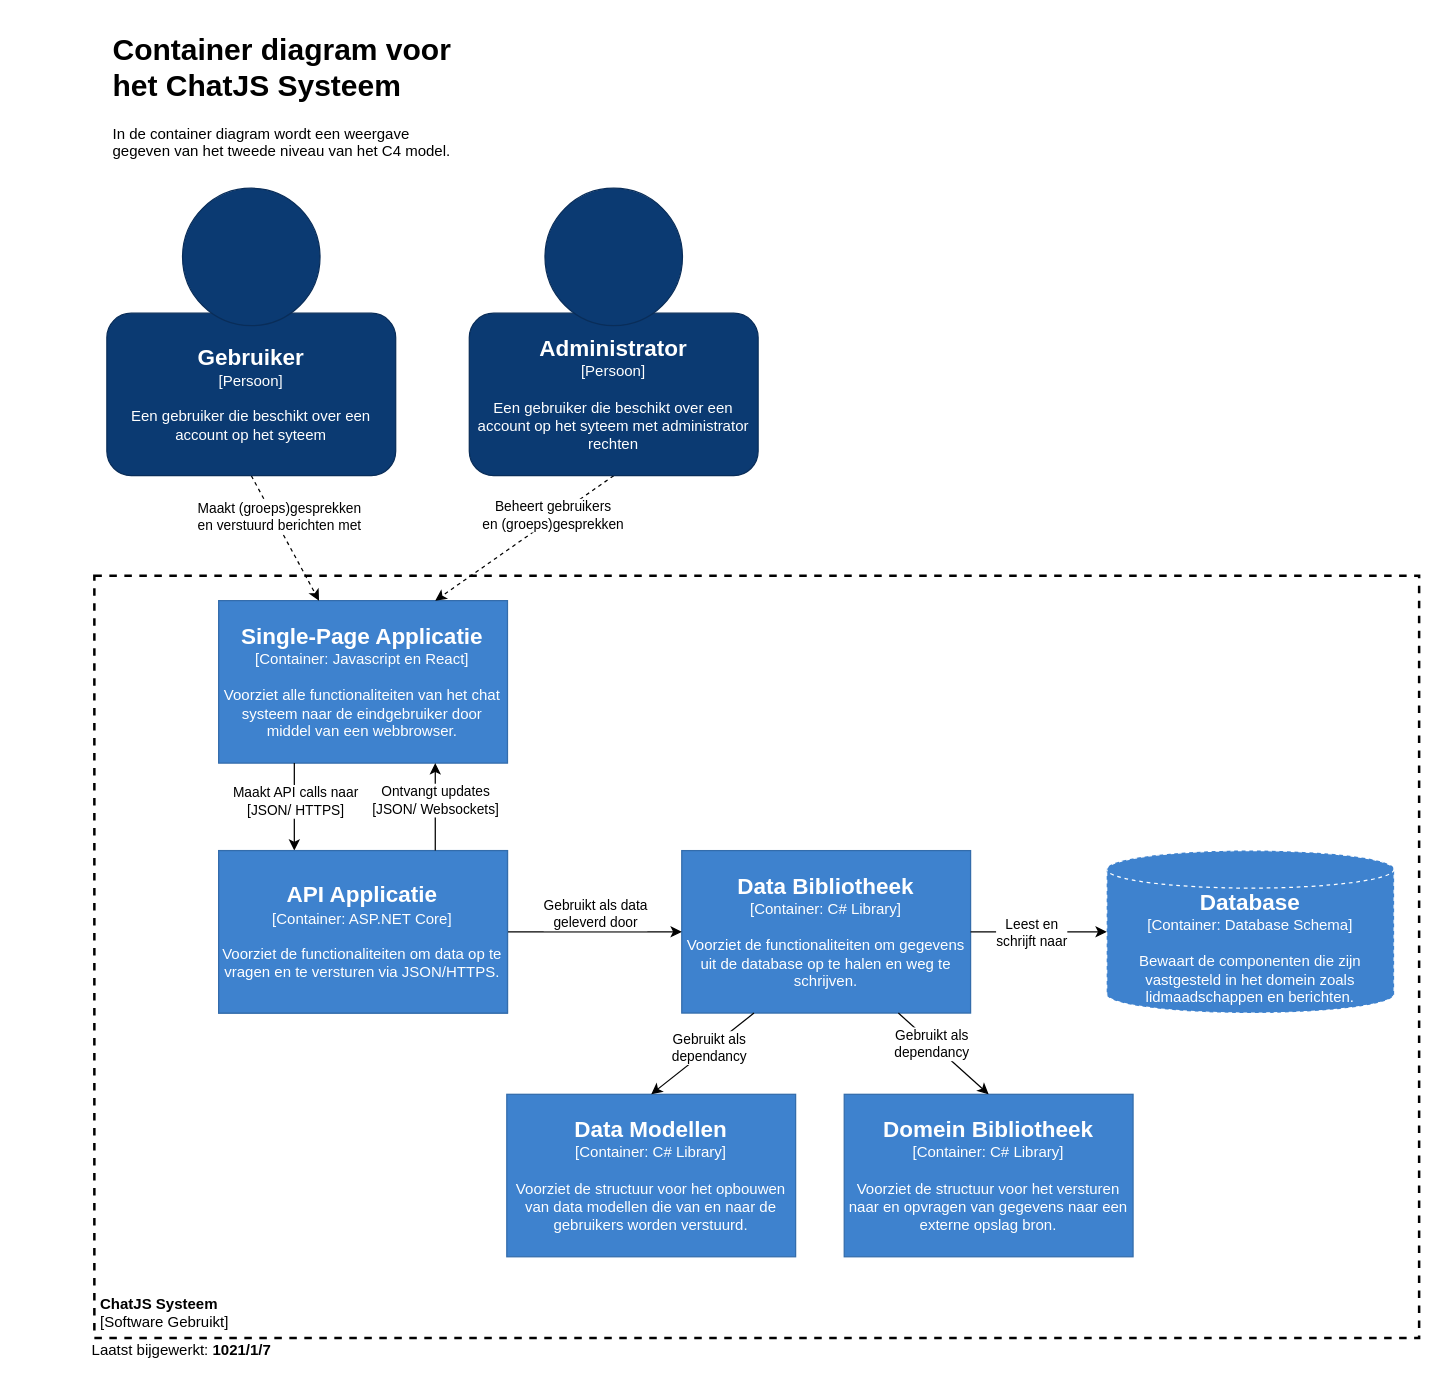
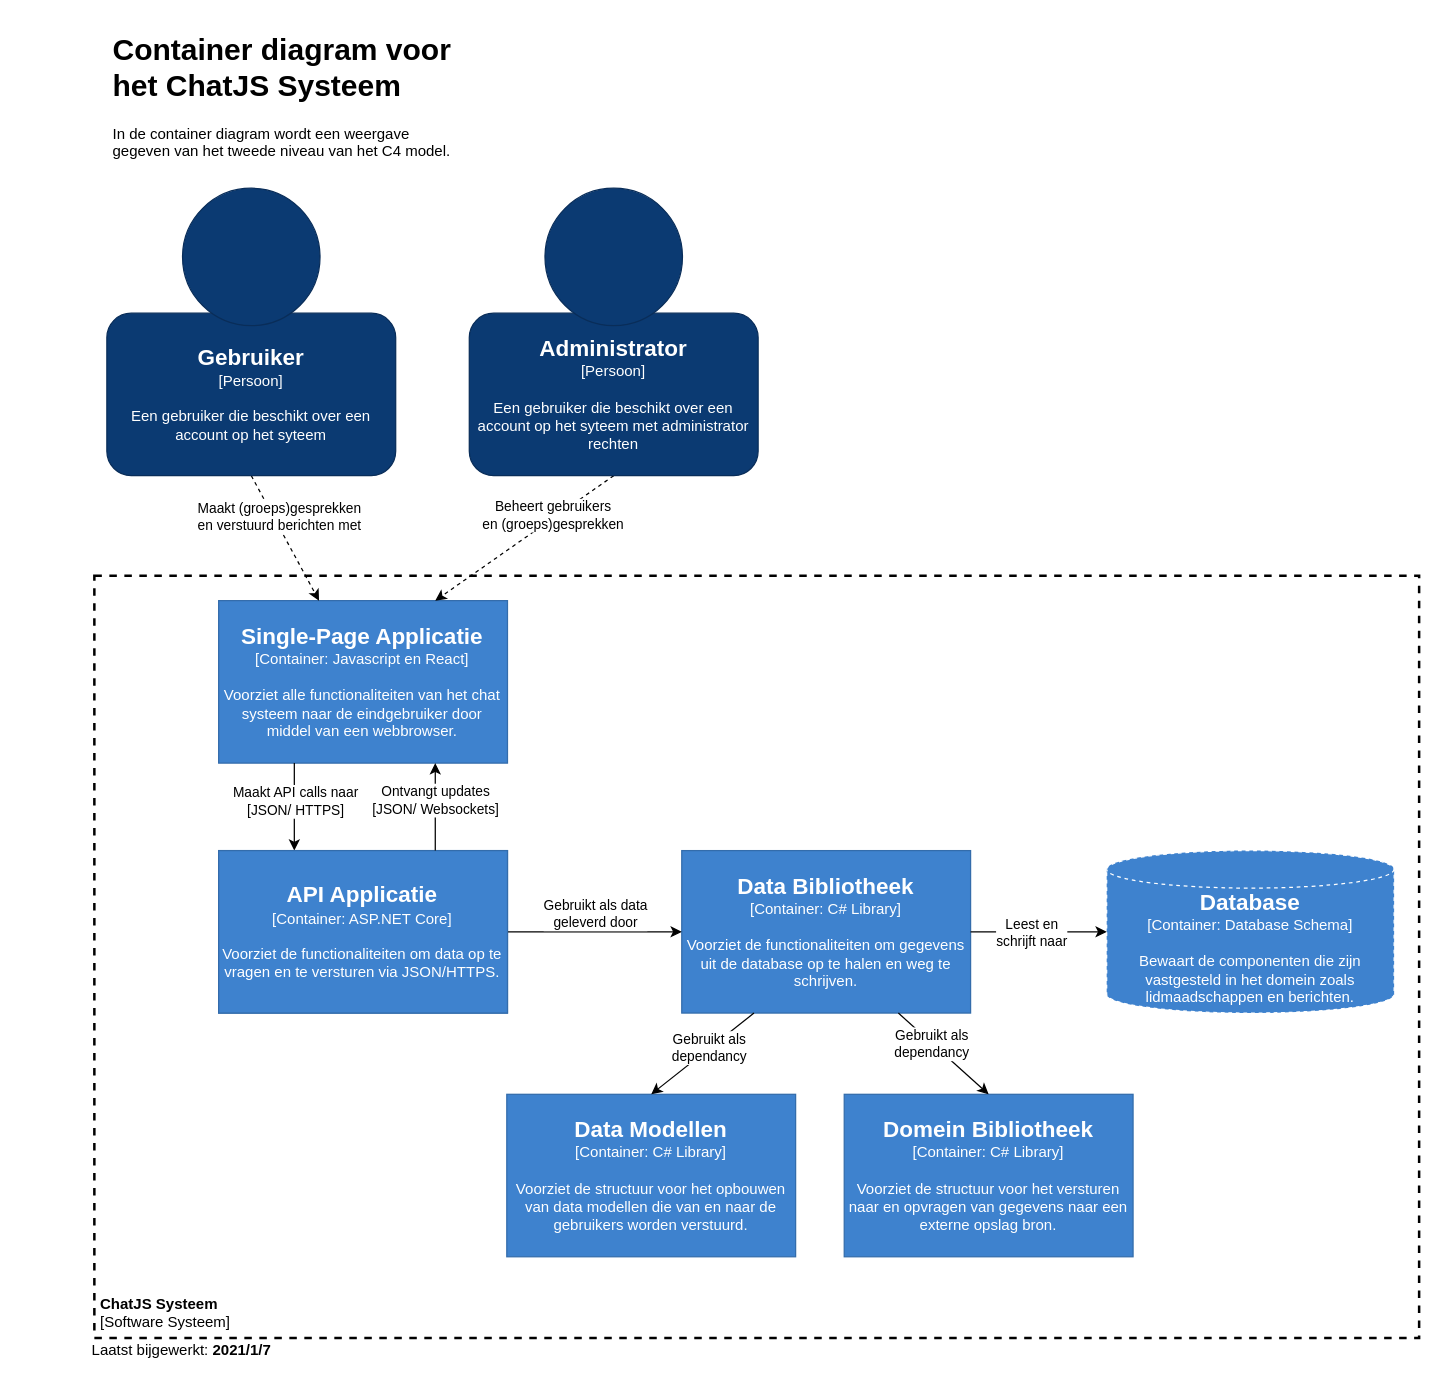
  <mxCell id="0" />
  <mxCell id="1" parent="0" />
- <mxCell id="2" value="&lt;div&gt;&lt;font style=&quot;font-size: 12px&quot;&gt;&lt;b&gt;ChatJS Systeem&lt;/b&gt;&lt;/font&gt;&lt;/div&gt;&lt;font style=&quot;font-size: 12px&quot;&gt;[Software Gebruikt]&lt;/font&gt;" style="text;html=1;fillColor=none;spacing=5;spacingTop=-20;whiteSpace=wrap;overflow=hidden;rounded=0;dashed=1;verticalAlign=bottom;strokeColor=#000000;strokeWidth=2;" parent="1" vertex="1"><mxGeometry x="75" y="460" width="1060" height="610" as="geometry" /></mxCell>
+ <mxCell id="2" value="&lt;div&gt;&lt;font style=&quot;font-size: 12px&quot;&gt;&lt;b&gt;ChatJS Systeem&lt;/b&gt;&lt;/font&gt;&lt;/div&gt;&lt;font style=&quot;font-size: 12px&quot;&gt;[Software Systeem]&lt;/font&gt;" style="text;html=1;fillColor=none;spacing=5;spacingTop=-20;whiteSpace=wrap;overflow=hidden;rounded=0;dashed=1;verticalAlign=bottom;strokeColor=#000000;strokeWidth=2;" parent="1" vertex="1"><mxGeometry x="75" y="460" width="1060" height="610" as="geometry" /></mxCell>
  <mxCell id="3" value="&lt;h1&gt;Container diagram voor het ChatJS Systeem&lt;br&gt;&lt;/h1&gt;&lt;p&gt;In de container diagram wordt een weergave gegeven van het tweede niveau van het C4 model.&lt;/p&gt;" style="text;html=1;strokeColor=none;fillColor=none;spacing=5;spacingTop=-20;whiteSpace=wrap;overflow=hidden;rounded=0;" parent="1" vertex="1"><mxGeometry x="85" y="20" width="280" height="120" as="geometry" /></mxCell>
- <mxCell id="4" value="Laatst bijgewerkt: &lt;b&gt;1021/1/7&lt;/b&gt;" style="text;html=1;strokeColor=none;fillColor=none;align=center;verticalAlign=middle;whiteSpace=wrap;rounded=0;" parent="1" vertex="1"><mxGeometry x="65" y="1070" width="160" height="20" as="geometry" /></mxCell>
+ <mxCell id="4" value="Laatst bijgewerkt: &lt;b&gt;2021/1/7&lt;/b&gt;" style="text;html=1;strokeColor=none;fillColor=none;align=center;verticalAlign=middle;whiteSpace=wrap;rounded=0;" parent="1" vertex="1"><mxGeometry x="65" y="1070" width="160" height="20" as="geometry" /></mxCell>
  <mxCell id="5" value="&lt;div&gt;&lt;font size=&quot;1&quot;&gt;&lt;b&gt;&lt;font style=&quot;font-size: 18px&quot; color=&quot;#FFFFFF&quot;&gt;Database&lt;br&gt;&lt;/font&gt;&lt;/b&gt;&lt;/font&gt;&lt;/div&gt;&lt;div&gt;&lt;font color=&quot;#FFFFFF&quot;&gt;[Container: Database Schema]&lt;br&gt;&lt;/font&gt;&lt;/div&gt;&lt;div&gt;&lt;font color=&quot;#FFFFFF&quot;&gt;&lt;br&gt;&lt;/font&gt;&lt;/div&gt;&lt;div&gt;&lt;font color=&quot;#FFFFFF&quot;&gt;Bewaart de componenten die zijn vastgesteld in het domein zoals lidmaadschappen en berichten.&lt;/font&gt;&lt;/div&gt;" style="shape=cylinder3;whiteSpace=wrap;html=1;boundedLbl=1;backgroundOutline=1;size=15;rounded=0;dashed=1;fillColor=#3E82CE;strokeColor=#FFFFFF;" parent="1" vertex="1"><mxGeometry x="885" y="680" width="230" height="130" as="geometry" /></mxCell>
  <mxCell id="6" value="&lt;div&gt;&lt;font size=&quot;1&quot;&gt;&lt;b&gt;&lt;font style=&quot;font-size: 18px&quot; color=&quot;#FFFFFF&quot;&gt;API Applicatie&lt;br&gt;&lt;/font&gt;&lt;/b&gt;&lt;/font&gt;&lt;/div&gt;&lt;div&gt;&lt;font color=&quot;#FFFFFF&quot;&gt;[Container: ASP.NET Core]&lt;br&gt;&lt;/font&gt;&lt;/div&gt;&lt;div&gt;&lt;font color=&quot;#FFFFFF&quot;&gt;&lt;br&gt;&lt;/font&gt;&lt;/div&gt;&lt;div&gt;&lt;font color=&quot;#FFFFFF&quot;&gt;Voorziet functionalitetien om gegevens &lt;br&gt;&lt;/font&gt;&lt;/div&gt;&lt;div&gt;&lt;font color=&quot;#FFFFFF&quot;&gt;uit de database op tehalen en weg te schrijven.&lt;br&gt;&lt;/font&gt;&lt;/div&gt;" style="rounded=0;whiteSpace=wrap;html=1;fillColor=#3E82CE;strokeColor=#336CAB;" parent="1" vertex="1"><mxGeometry x="174.45" y="680" width="231.11" height="130" as="geometry" /></mxCell>
  <mxCell id="7" value="&lt;div&gt;&lt;font size=&quot;1&quot;&gt;&lt;b&gt;&lt;font style=&quot;font-size: 18px&quot; color=&quot;#FFFFFF&quot;&gt;Single-Page Applicatie&lt;br&gt;&lt;/font&gt;&lt;/b&gt;&lt;/font&gt;&lt;/div&gt;&lt;div&gt;&lt;font color=&quot;#FFFFFF&quot;&gt;[Container: Javascript en React]&lt;br&gt;&lt;/font&gt;&lt;/div&gt;&lt;div&gt;&lt;font color=&quot;#FFFFFF&quot;&gt;&lt;br&gt;&lt;/font&gt;&lt;/div&gt;&lt;div&gt;&lt;font color=&quot;#FFFFFF&quot;&gt;Voorziet alle functionaliteiten van het chat systeem naar de eindgebruiker door middel van een webbrowser.&lt;br&gt;&lt;/font&gt;&lt;/div&gt;" style="rounded=0;whiteSpace=wrap;html=1;fillColor=#3E82CE;strokeColor=#336CAB;" parent="1" vertex="1"><mxGeometry x="174.45" y="480" width="231.11" height="130" as="geometry" /></mxCell>
  <mxCell id="8" value="&lt;div&gt;&lt;font size=&quot;1&quot;&gt;&lt;b&gt;&lt;font style=&quot;font-size: 18px&quot; color=&quot;#FFFFFF&quot;&gt;Data Bibliotheek&lt;/font&gt;&lt;/b&gt;&lt;/font&gt;&lt;/div&gt;&lt;div&gt;&lt;font color=&quot;#FFFFFF&quot;&gt;[Container: C# Library]&lt;br&gt;&lt;/font&gt;&lt;/div&gt;&lt;div&gt;&lt;font color=&quot;#FFFFFF&quot;&gt;&lt;br&gt;&lt;/font&gt;&lt;/div&gt;&lt;div&gt;&lt;font color=&quot;#FFFFFF&quot;&gt;Voorziet de functionaliteiten om gegevens uit de database op te halen en weg te schrijven.&lt;br&gt;&lt;/font&gt;&lt;/div&gt;" style="rounded=0;whiteSpace=wrap;html=1;fillColor=#3E82CE;strokeColor=#336CAB;" parent="1" vertex="1"><mxGeometry x="545" y="680" width="231.11" height="130" as="geometry" /></mxCell>
  <mxCell id="9" value="&lt;div&gt;&lt;font size=&quot;1&quot;&gt;&lt;b&gt;&lt;font style=&quot;font-size: 18px&quot; color=&quot;#FFFFFF&quot;&gt;Domein &lt;/font&gt;&lt;/b&gt;&lt;/font&gt;&lt;font size=&quot;1&quot;&gt;&lt;b&gt;&lt;font style=&quot;font-size: 18px&quot; color=&quot;#FFFFFF&quot;&gt;Bibliotheek&lt;/font&gt;&lt;/b&gt;&lt;/font&gt;&lt;/div&gt;&lt;div&gt;&lt;font color=&quot;#FFFFFF&quot;&gt;[Container: &lt;/font&gt;&lt;font color=&quot;#FFFFFF&quot;&gt;&lt;font color=&quot;#FFFFFF&quot;&gt;C# Library&lt;/font&gt;]&lt;br&gt;&lt;/font&gt;&lt;/div&gt;&lt;div&gt;&lt;font color=&quot;#FFFFFF&quot;&gt;&lt;br&gt;&lt;/font&gt;&lt;/div&gt;&lt;font color=&quot;#FFFFFF&quot;&gt;Voorziet de structuur voor het versturen naar en opvragen van gegevens naar een externe opslag bron.&lt;br&gt;&lt;/font&gt;" style="rounded=0;whiteSpace=wrap;html=1;fillColor=#3E82CE;strokeColor=#336CAB;" parent="1" vertex="1"><mxGeometry x="675" y="875" width="231.11" height="130" as="geometry" /></mxCell>
  <mxCell id="10" value="" style="endArrow=classic;html=1;exitX=1;exitY=0.5;exitDx=0;exitDy=0;entryX=0;entryY=0.5;entryDx=0;entryDy=0;" parent="1" source="6" target="8" edge="1"><mxGeometry width="50" height="50" relative="1" as="geometry"><mxPoint x="455" y="810" as="sourcePoint" /><mxPoint x="505" y="760" as="targetPoint" /></mxGeometry></mxCell>
  <mxCell id="11" value="&lt;div&gt;Gebruikt als data &lt;br&gt;&lt;/div&gt;&lt;div&gt;geleverd door&lt;/div&gt;" style="edgeLabel;html=1;align=center;verticalAlign=middle;resizable=0;points=[];" parent="10" vertex="1" connectable="0"><mxGeometry x="-0.201" y="-1" relative="1" as="geometry"><mxPoint x="13.58" y="-16" as="offset" /></mxGeometry></mxCell>
  <mxCell id="12" value="" style="endArrow=classic;html=1;exitX=1;exitY=0.5;exitDx=0;exitDy=0;entryX=0;entryY=0.5;entryDx=0;entryDy=0;entryPerimeter=0;" parent="1" source="8" target="5" edge="1"><mxGeometry width="50" height="50" relative="1" as="geometry"><mxPoint x="465.56" y="745" as="sourcePoint" /><mxPoint x="575" y="745" as="targetPoint" /></mxGeometry></mxCell>
  <mxCell id="13" value="&lt;div&gt;Leest en&lt;/div&gt;&lt;div&gt;schrijft naar&lt;br&gt;&lt;/div&gt;" style="edgeLabel;html=1;align=center;verticalAlign=middle;resizable=0;points=[];" parent="12" vertex="1" connectable="0"><mxGeometry x="-0.133" relative="1" as="geometry"><mxPoint x="1.67" as="offset" /></mxGeometry></mxCell>
  <mxCell id="14" value="" style="endArrow=classic;html=1;exitX=0.5;exitY=1;exitDx=0;exitDy=0;entryX=0.5;entryY=0;entryDx=0;entryDy=0;" parent="1" edge="1"><mxGeometry width="50" height="50" relative="1" as="geometry"><mxPoint x="235.005" y="610" as="sourcePoint" /><mxPoint x="235.005" y="680" as="targetPoint" /></mxGeometry></mxCell>
  <mxCell id="15" value="&lt;div&gt;Maakt API calls naar&lt;/div&gt;&lt;div&gt;[JSON/ HTTPS]&lt;br&gt;&lt;/div&gt;" style="edgeLabel;html=1;align=center;verticalAlign=middle;resizable=0;points=[];" parent="14" vertex="1" connectable="0"><mxGeometry x="-0.197" y="-2" relative="1" as="geometry"><mxPoint x="2" y="2" as="offset" /></mxGeometry></mxCell>
  <mxCell id="16" value="" style="endArrow=classic;html=1;entryX=0.5;entryY=0;entryDx=0;entryDy=0;exitX=0.75;exitY=1;exitDx=0;exitDy=0;" parent="1" source="8" target="9" edge="1"><mxGeometry width="50" height="50" relative="1" as="geometry"><mxPoint x="485" y="900" as="sourcePoint" /><mxPoint x="535" y="850" as="targetPoint" /></mxGeometry></mxCell>
  <mxCell id="17" value="&lt;div&gt;Gebruikt als &lt;br&gt;&lt;/div&gt;&lt;div&gt;dependancy&lt;/div&gt;" style="edgeLabel;html=1;align=center;verticalAlign=middle;resizable=0;points=[];" parent="16" vertex="1" connectable="0"><mxGeometry x="-0.254" y="-1" relative="1" as="geometry"><mxPoint as="offset" /></mxGeometry></mxCell>
  <mxCell id="18" value="&lt;div&gt;&lt;font size=&quot;1&quot;&gt;&lt;b&gt;&lt;font style=&quot;font-size: 18px&quot; color=&quot;#FFFFFF&quot;&gt;API Applicatie&lt;br&gt;&lt;/font&gt;&lt;/b&gt;&lt;/font&gt;&lt;/div&gt;&lt;div&gt;&lt;font color=&quot;#FFFFFF&quot;&gt;[Container: ASP.NET Core]&lt;br&gt;&lt;/font&gt;&lt;/div&gt;&lt;div&gt;&lt;font color=&quot;#FFFFFF&quot;&gt;&lt;br&gt;&lt;/font&gt;&lt;/div&gt;&lt;div&gt;&lt;font color=&quot;#FFFFFF&quot;&gt;Voorziet de functionaliteiten om data op te vragen en te versturen via JSON/HTTPS.&lt;br&gt;&lt;/font&gt;&lt;/div&gt;" style="rounded=0;whiteSpace=wrap;html=1;fillColor=#3E82CE;strokeColor=#336CAB;" parent="1" vertex="1"><mxGeometry x="174.45" y="680" width="231.11" height="130" as="geometry" /></mxCell>
  <mxCell id="19" value="&lt;div&gt;&lt;font size=&quot;1&quot;&gt;&lt;b&gt;&lt;font style=&quot;font-size: 18px&quot; color=&quot;#FFFFFF&quot;&gt;Data Modellen&lt;/font&gt;&lt;/b&gt;&lt;/font&gt;&lt;font size=&quot;1&quot;&gt;&lt;b&gt;&lt;font style=&quot;font-size: 18px&quot; color=&quot;#FFFFFF&quot;&gt;&lt;/font&gt;&lt;/b&gt;&lt;/font&gt;&lt;/div&gt;&lt;div&gt;&lt;font color=&quot;#FFFFFF&quot;&gt;[Container: &lt;/font&gt;&lt;font color=&quot;#FFFFFF&quot;&gt;&lt;font color=&quot;#FFFFFF&quot;&gt;C# Library&lt;/font&gt;]&lt;br&gt;&lt;/font&gt;&lt;/div&gt;&lt;div&gt;&lt;font color=&quot;#FFFFFF&quot;&gt;&lt;br&gt;&lt;/font&gt;&lt;/div&gt;&lt;div&gt;&lt;font color=&quot;#FFFFFF&quot;&gt;Voorziet de structuur voor het opbouwen van data modellen die van en naar de gebruikers worden verstuurd.&lt;br&gt;&lt;/font&gt;&lt;/div&gt;" style="rounded=0;whiteSpace=wrap;html=1;fillColor=#3E82CE;strokeColor=#336CAB;" parent="1" vertex="1"><mxGeometry x="405" y="875" width="231.11" height="130" as="geometry" /></mxCell>
  <mxCell id="20" value="" style="endArrow=classic;html=1;exitX=0.25;exitY=1;exitDx=0;exitDy=0;entryX=0.5;entryY=0;entryDx=0;entryDy=0;" parent="1" source="8" target="19" edge="1"><mxGeometry width="50" height="50" relative="1" as="geometry"><mxPoint x="435" y="1040" as="sourcePoint" /><mxPoint x="485" y="990" as="targetPoint" /></mxGeometry></mxCell>
  <mxCell id="21" value="&lt;div&gt;Gebruikt als &lt;br&gt;&lt;/div&gt;&lt;div&gt;dependancy &lt;/div&gt;" style="edgeLabel;html=1;align=center;verticalAlign=middle;resizable=0;points=[];" parent="20" vertex="1" connectable="0"><mxGeometry x="-0.118" y="-1" relative="1" as="geometry"><mxPoint as="offset" /></mxGeometry></mxCell>
  <mxCell id="22" value="" style="endArrow=classic;html=1;exitX=0.75;exitY=0;exitDx=0;exitDy=0;entryX=0.75;entryY=1;entryDx=0;entryDy=0;" parent="1" source="18" target="7" edge="1"><mxGeometry width="50" height="50" relative="1" as="geometry"><mxPoint x="585" y="545" as="sourcePoint" /><mxPoint x="505" y="540" as="targetPoint" /></mxGeometry></mxCell>
  <mxCell id="23" value="Ontvangt updates&lt;br&gt;&lt;div&gt;[JSON/ Websockets]&lt;br&gt;&lt;/div&gt;" style="edgeLabel;html=1;align=center;verticalAlign=middle;resizable=0;points=[];" parent="22" vertex="1" connectable="0"><mxGeometry x="0.244" relative="1" as="geometry"><mxPoint y="3.45" as="offset" /></mxGeometry></mxCell>
  <mxCell id="24" value="" style="endArrow=classic;html=1;dashed=1;entryX=0.75;entryY=0;entryDx=0;entryDy=0;exitX=0.5;exitY=1;exitDx=0;exitDy=0;" parent="1" source="31" target="7" edge="1"><mxGeometry width="50" height="50" relative="1" as="geometry"><mxPoint x="562.777" y="390" as="sourcePoint" /><mxPoint x="258.61" y="510" as="targetPoint" /></mxGeometry></mxCell>
  <mxCell id="25" value="&lt;div&gt;Beheert gebruikers &lt;br&gt;&lt;/div&gt;&lt;div&gt;en (groeps)gesprekken&lt;/div&gt;" style="edgeLabel;html=1;align=center;verticalAlign=middle;resizable=0;points=[];" parent="24" vertex="1" connectable="0"><mxGeometry x="-0.185" y="-2" relative="1" as="geometry"><mxPoint x="10.41" y="-7.12" as="offset" /></mxGeometry></mxCell>
  <mxCell id="26" value="" style="endArrow=classic;html=1;dashed=1;exitX=0.5;exitY=1;exitDx=0;exitDy=0;" parent="1" source="29" target="7" edge="1"><mxGeometry width="50" height="50" relative="1" as="geometry"><mxPoint x="339.445" y="390" as="sourcePoint" /><mxPoint x="201.11" y="510" as="targetPoint" /></mxGeometry></mxCell>
  <mxCell id="27" value="&lt;div&gt;Maakt (groeps)gesprekken &lt;br&gt;&lt;/div&gt;&lt;div&gt;en verstuurd berichten met&lt;br&gt;&lt;/div&gt;" style="edgeLabel;html=1;align=center;verticalAlign=middle;resizable=0;points=[];" parent="26" vertex="1" connectable="0"><mxGeometry x="-0.198" y="-1" relative="1" as="geometry"><mxPoint x="0.86" y="-8.1" as="offset" /></mxGeometry></mxCell>
  <mxCell id="28" style="edgeStyle=orthogonalEdgeStyle;rounded=0;orthogonalLoop=1;jettySize=auto;html=1;exitX=0.5;exitY=1;exitDx=0;exitDy=0;entryX=0.5;entryY=0;entryDx=0;entryDy=0;entryPerimeter=0;" parent="1" edge="1"><mxGeometry relative="1" as="geometry"><mxPoint x="20.555" y="835" as="sourcePoint" /></mxGeometry></mxCell>
  <mxCell id="29" value="&lt;div&gt;&lt;font size=&quot;1&quot;&gt;&lt;b&gt;&lt;font style=&quot;font-size: 18px&quot; color=&quot;#FFFFFF&quot;&gt;Gebruiker&lt;br&gt;&lt;/font&gt;&lt;/b&gt;&lt;/font&gt;&lt;/div&gt;&lt;div&gt;&lt;font color=&quot;#FFFFFF&quot;&gt;[Persoon]&lt;br&gt;&lt;/font&gt;&lt;/div&gt;&lt;div&gt;&lt;font color=&quot;#FFFFFF&quot;&gt;&lt;br&gt;&lt;/font&gt;&lt;/div&gt;&lt;div&gt;&lt;font color=&quot;#FFFFFF&quot;&gt;Een gebruiker die beschikt over een account op het syteem&lt;br&gt;&lt;/font&gt;&lt;/div&gt;" style="rounded=1;whiteSpace=wrap;html=1;fillColor=#0B3A72;strokeColor=#092D59;" parent="1" vertex="1"><mxGeometry x="85" y="250" width="231.11" height="130" as="geometry" /></mxCell>
  <mxCell id="30" value="" style="ellipse;whiteSpace=wrap;html=1;aspect=fixed;fillColor=#0B3A72;strokeColor=#092D59;" parent="1" vertex="1"><mxGeometry x="145.56" y="150" width="110" height="110" as="geometry" /></mxCell>
  <mxCell id="31" value="&lt;div&gt;&lt;font size=&quot;1&quot;&gt;&lt;b&gt;&lt;font style=&quot;font-size: 18px&quot; color=&quot;#FFFFFF&quot;&gt;Administrator&lt;br&gt;&lt;/font&gt;&lt;/b&gt;&lt;/font&gt;&lt;/div&gt;&lt;div&gt;&lt;font color=&quot;#FFFFFF&quot;&gt;[Persoon]&lt;br&gt;&lt;/font&gt;&lt;/div&gt;&lt;div&gt;&lt;font color=&quot;#FFFFFF&quot;&gt;&lt;br&gt;&lt;/font&gt;&lt;/div&gt;&lt;div&gt;&lt;font color=&quot;#FFFFFF&quot;&gt;Een gebruiker die beschikt over een account op het syteem met administrator rechten&lt;/font&gt;&lt;/div&gt;" style="rounded=1;whiteSpace=wrap;html=1;fillColor=#0B3A72;strokeColor=#092D59;" parent="1" vertex="1"><mxGeometry x="375" y="250" width="231.11" height="130" as="geometry" /></mxCell>
  <mxCell id="32" value="" style="ellipse;whiteSpace=wrap;html=1;aspect=fixed;fillColor=#0B3A72;strokeColor=#092D59;" parent="1" vertex="1"><mxGeometry x="435.56" y="150" width="110" height="110" as="geometry" /></mxCell>
